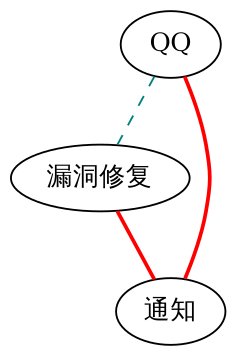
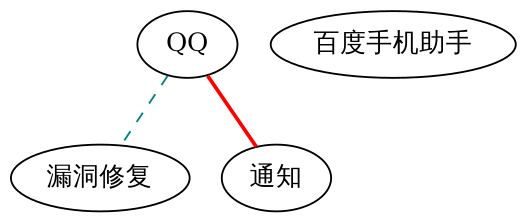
  strict graph {
    edge [color=red style=bold weights="[0, 0, 0, 0, 0, 0, 1]"]
    QQ
    "漏洞修复"
    "通知"
+   "百度手机助手"
    QQ -- "漏洞修复" [color=teal style=dashed weights="[0, 0, 0, 0, 0, 0, 2]"]
    QQ -- "通知"
-   "漏洞修复" -- "通知"
  }
